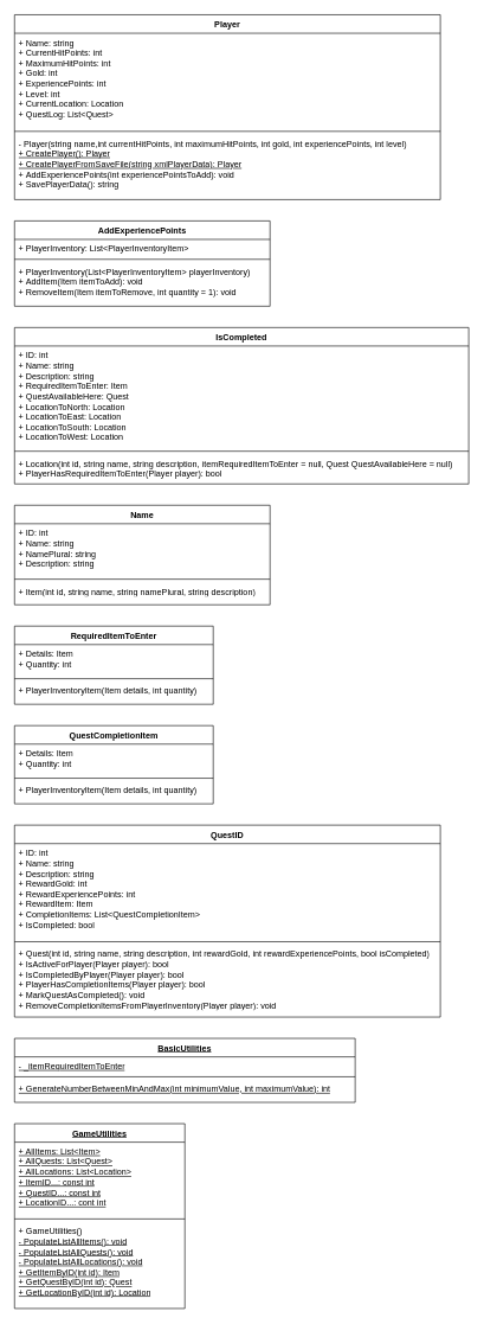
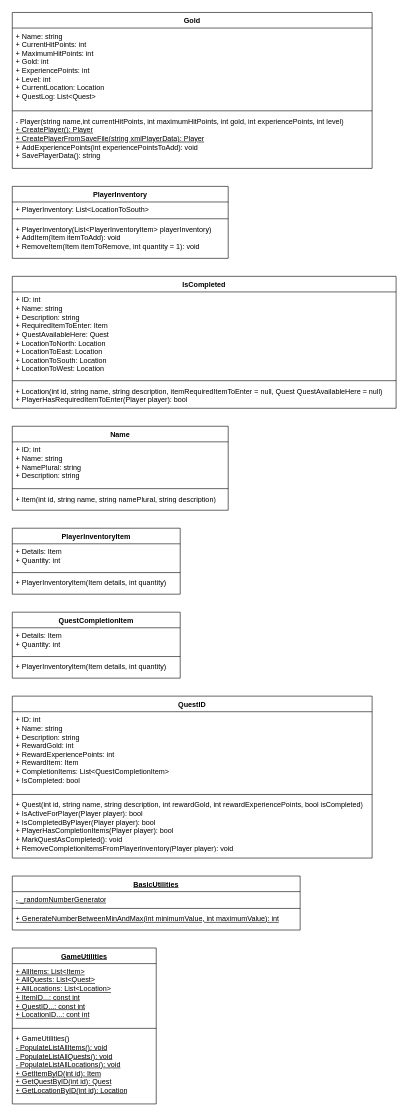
  <mxCell id="0" />
  <mxCell id="1" parent="0" />
- <mxCell id="2" value="Player" style="swimlane;fontStyle=1;align=center;verticalAlign=top;childLayout=stackLayout;horizontal=1;startSize=26;horizontalStack=0;resizeParent=1;resizeParentMax=0;resizeLast=0;collapsible=1;marginBottom=0;whiteSpace=wrap;html=1;" vertex="1" parent="1"><mxGeometry x="20" y="20" width="600" height="260" as="geometry" /></mxCell>
+ <mxCell id="2" value="Gold" style="swimlane;fontStyle=1;align=center;verticalAlign=top;childLayout=stackLayout;horizontal=1;startSize=26;horizontalStack=0;resizeParent=1;resizeParentMax=0;resizeLast=0;collapsible=1;marginBottom=0;whiteSpace=wrap;html=1;" vertex="1" parent="1"><mxGeometry x="20" y="20" width="600" height="260" as="geometry" /></mxCell>
  <mxCell id="3" value="+ Name: string&lt;br&gt;+ CurrentHitPoints: int&lt;br&gt;+ MaximumHitPoints: int&lt;br&gt;+ Gold: int&lt;br&gt;+ ExperiencePoints: int&lt;br&gt;+ Level: int&lt;br&gt;+ CurrentLocation: Location&lt;br&gt;+ QuestLog: List&amp;lt;Quest&amp;gt;" style="text;strokeColor=none;fillColor=none;align=left;verticalAlign=top;spacingLeft=4;spacingRight=4;overflow=hidden;rotatable=0;points=[[0,0.5],[1,0.5]];portConstraint=eastwest;whiteSpace=wrap;html=1;" vertex="1" parent="2"><mxGeometry y="26" width="600" height="134" as="geometry" /></mxCell>
  <mxCell id="4" value="" style="line;strokeWidth=1;fillColor=none;align=left;verticalAlign=middle;spacingTop=-1;spacingLeft=3;spacingRight=3;rotatable=0;labelPosition=right;points=[];portConstraint=eastwest;strokeColor=inherit;" vertex="1" parent="2"><mxGeometry y="160" width="600" height="8" as="geometry" /></mxCell>
  <mxCell id="5" value="- Player(string name,int currentHitPoints, int maximumHitPoints, int gold, int experiencePoints, int level)&lt;br&gt;&lt;u&gt;+ CreatePlayer(): Player&lt;/u&gt;&lt;br&gt;&lt;u&gt;+ CreatePlayerFromSaveFile(string xmlPlayerData): Player&lt;/u&gt;&lt;br&gt;+&amp;nbsp;AddExperiencePoints(int experiencePointsToAdd): void&lt;br&gt;+ SavePlayerData(): string" style="text;strokeColor=none;fillColor=none;align=left;verticalAlign=top;spacingLeft=4;spacingRight=4;overflow=hidden;rotatable=0;points=[[0,0.5],[1,0.5]];portConstraint=eastwest;whiteSpace=wrap;html=1;" vertex="1" parent="2"><mxGeometry y="168" width="600" height="92" as="geometry" /></mxCell>
- <mxCell id="6" value="AddExperiencePoints" style="swimlane;fontStyle=1;align=center;verticalAlign=top;childLayout=stackLayout;horizontal=1;startSize=26;horizontalStack=0;resizeParent=1;resizeParentMax=0;resizeLast=0;collapsible=1;marginBottom=0;whiteSpace=wrap;html=1;" vertex="1" parent="1"><mxGeometry x="20" y="310" width="360" height="120" as="geometry" /></mxCell>
- <mxCell id="7" value="+ PlayerInventory: List&amp;lt;PlayerInventoryItem&amp;gt;" style="text;strokeColor=none;fillColor=none;align=left;verticalAlign=top;spacingLeft=4;spacingRight=4;overflow=hidden;rotatable=0;points=[[0,0.5],[1,0.5]];portConstraint=eastwest;whiteSpace=wrap;html=1;" vertex="1" parent="6"><mxGeometry y="26" width="360" height="24" as="geometry" /></mxCell>
+ <mxCell id="6" value="PlayerInventory" style="swimlane;fontStyle=1;align=center;verticalAlign=top;childLayout=stackLayout;horizontal=1;startSize=26;horizontalStack=0;resizeParent=1;resizeParentMax=0;resizeLast=0;collapsible=1;marginBottom=0;whiteSpace=wrap;html=1;" vertex="1" parent="1"><mxGeometry x="20" y="310" width="360" height="120" as="geometry" /></mxCell>
+ <mxCell id="7" value="+ PlayerInventory: List&amp;lt;LocationToSouth&amp;gt;" style="text;strokeColor=none;fillColor=none;align=left;verticalAlign=top;spacingLeft=4;spacingRight=4;overflow=hidden;rotatable=0;points=[[0,0.5],[1,0.5]];portConstraint=eastwest;whiteSpace=wrap;html=1;" vertex="1" parent="6"><mxGeometry y="26" width="360" height="24" as="geometry" /></mxCell>
  <mxCell id="8" value="" style="line;strokeWidth=1;fillColor=none;align=left;verticalAlign=middle;spacingTop=-1;spacingLeft=3;spacingRight=3;rotatable=0;labelPosition=right;points=[];portConstraint=eastwest;strokeColor=inherit;" vertex="1" parent="6"><mxGeometry y="50" width="360" height="8" as="geometry" /></mxCell>
  <mxCell id="9" value="+&amp;nbsp;PlayerInventory(List&amp;lt;PlayerInventoryItem&amp;gt; playerInventory)&lt;br&gt;+&amp;nbsp;AddItem(Item itemToAdd): void&lt;br&gt;+&amp;nbsp;RemoveItem(Item itemToRemove, int quantity = 1): void" style="text;strokeColor=none;fillColor=none;align=left;verticalAlign=top;spacingLeft=4;spacingRight=4;overflow=hidden;rotatable=0;points=[[0,0.5],[1,0.5]];portConstraint=eastwest;whiteSpace=wrap;html=1;" vertex="1" parent="6"><mxGeometry y="58" width="360" height="62" as="geometry" /></mxCell>
  <mxCell id="10" value="IsCompleted" style="swimlane;fontStyle=1;align=center;verticalAlign=top;childLayout=stackLayout;horizontal=1;startSize=26;horizontalStack=0;resizeParent=1;resizeParentMax=0;resizeLast=0;collapsible=1;marginBottom=0;whiteSpace=wrap;html=1;" vertex="1" parent="1"><mxGeometry x="20" y="460" width="640" height="220" as="geometry" /></mxCell>
  <mxCell id="11" value="+ ID: int&lt;br&gt;+ Name: string&lt;br&gt;+ Description: string&lt;br&gt;+&amp;nbsp;RequiredItemToEnter: Item&lt;br&gt;+&amp;nbsp;QuestAvailableHere: Quest&lt;br&gt;+&amp;nbsp;LocationToNorth: Location&lt;br&gt;+&amp;nbsp;LocationToEast: Location&lt;br&gt;+&amp;nbsp;LocationToSouth: Location&lt;br&gt;+&amp;nbsp;LocationToWest: Location" style="text;strokeColor=none;fillColor=none;align=left;verticalAlign=top;spacingLeft=4;spacingRight=4;overflow=hidden;rotatable=0;points=[[0,0.5],[1,0.5]];portConstraint=eastwest;whiteSpace=wrap;html=1;" vertex="1" parent="10"><mxGeometry y="26" width="640" height="144" as="geometry" /></mxCell>
  <mxCell id="12" value="" style="line;strokeWidth=1;fillColor=none;align=left;verticalAlign=middle;spacingTop=-1;spacingLeft=3;spacingRight=3;rotatable=0;labelPosition=right;points=[];portConstraint=eastwest;strokeColor=inherit;" vertex="1" parent="10"><mxGeometry y="170" width="640" height="8" as="geometry" /></mxCell>
  <mxCell id="13" value="+ Location(int id, string name, string description, itemRequiredItemToEnter = null, Quest QuestAvailableHere = null)&lt;br&gt;+ PlayerHasRequiredItemToEnter(Player player): bool" style="text;strokeColor=none;fillColor=none;align=left;verticalAlign=top;spacingLeft=4;spacingRight=4;overflow=hidden;rotatable=0;points=[[0,0.5],[1,0.5]];portConstraint=eastwest;whiteSpace=wrap;html=1;" vertex="1" parent="10"><mxGeometry y="178" width="640" height="42" as="geometry" /></mxCell>
  <mxCell id="14" value="QuestID" style="swimlane;fontStyle=1;align=center;verticalAlign=top;childLayout=stackLayout;horizontal=1;startSize=26;horizontalStack=0;resizeParent=1;resizeParentMax=0;resizeLast=0;collapsible=1;marginBottom=0;whiteSpace=wrap;html=1;" vertex="1" parent="1"><mxGeometry x="20" y="1160" width="600" height="270" as="geometry" /></mxCell>
  <mxCell id="15" value="+ ID: int&lt;br&gt;+ Name: string&lt;br&gt;+ Description: string&lt;br&gt;+ RewardGold: int&lt;br&gt;+ RewardExperiencePoints: int&lt;br&gt;+ RewardItem: Item&lt;br&gt;+ CompletionItems: List&amp;lt;QuestCompletionItem&amp;gt;&lt;br&gt;+ IsCompleted: bool" style="text;strokeColor=none;fillColor=none;align=left;verticalAlign=top;spacingLeft=4;spacingRight=4;overflow=hidden;rotatable=0;points=[[0,0.5],[1,0.5]];portConstraint=eastwest;whiteSpace=wrap;html=1;" vertex="1" parent="14"><mxGeometry y="26" width="600" height="134" as="geometry" /></mxCell>
  <mxCell id="16" value="" style="line;strokeWidth=1;fillColor=none;align=left;verticalAlign=middle;spacingTop=-1;spacingLeft=3;spacingRight=3;rotatable=0;labelPosition=right;points=[];portConstraint=eastwest;strokeColor=inherit;" vertex="1" parent="14"><mxGeometry y="160" width="600" height="8" as="geometry" /></mxCell>
  <mxCell id="17" value="+ Quest(int id, string name, string description, int rewardGold, int rewardExperiencePoints, bool isCompleted)&lt;br&gt;+ IsActiveForPlayer(Player player): bool&lt;br&gt;+ IsCompletedByPlayer(Player player): bool&lt;br&gt;+&amp;nbsp;PlayerHasCompletionItems(Player player): bool&lt;br&gt;+&amp;nbsp;MarkQuestAsCompleted(): void&lt;br&gt;+&amp;nbsp;RemoveCompletionItemsFromPlayerInventory(Player player): void" style="text;strokeColor=none;fillColor=none;align=left;verticalAlign=top;spacingLeft=4;spacingRight=4;overflow=hidden;rotatable=0;points=[[0,0.5],[1,0.5]];portConstraint=eastwest;whiteSpace=wrap;html=1;" vertex="1" parent="14"><mxGeometry y="168" width="600" height="102" as="geometry" /></mxCell>
  <mxCell id="18" value="&lt;u&gt;BasicUtilities&lt;/u&gt;" style="swimlane;fontStyle=1;align=center;verticalAlign=top;childLayout=stackLayout;horizontal=1;startSize=26;horizontalStack=0;resizeParent=1;resizeParentMax=0;resizeLast=0;collapsible=1;marginBottom=0;whiteSpace=wrap;html=1;" vertex="1" parent="1"><mxGeometry x="20" y="1460" width="480" height="90" as="geometry" /></mxCell>
- <mxCell id="19" value="&lt;u&gt;- _itemRequiredItemToEnter&lt;/u&gt;" style="text;strokeColor=none;fillColor=none;align=left;verticalAlign=top;spacingLeft=4;spacingRight=4;overflow=hidden;rotatable=0;points=[[0,0.5],[1,0.5]];portConstraint=eastwest;whiteSpace=wrap;html=1;" vertex="1" parent="18"><mxGeometry y="26" width="480" height="24" as="geometry" /></mxCell>
+ <mxCell id="19" value="&lt;u&gt;- _randomNumberGenerator&lt;/u&gt;" style="text;strokeColor=none;fillColor=none;align=left;verticalAlign=top;spacingLeft=4;spacingRight=4;overflow=hidden;rotatable=0;points=[[0,0.5],[1,0.5]];portConstraint=eastwest;whiteSpace=wrap;html=1;" vertex="1" parent="18"><mxGeometry y="26" width="480" height="24" as="geometry" /></mxCell>
  <mxCell id="20" value="" style="line;strokeWidth=1;fillColor=none;align=left;verticalAlign=middle;spacingTop=-1;spacingLeft=3;spacingRight=3;rotatable=0;labelPosition=right;points=[];portConstraint=eastwest;strokeColor=inherit;" vertex="1" parent="18"><mxGeometry y="50" width="480" height="8" as="geometry" /></mxCell>
  <mxCell id="21" value="&lt;u&gt;+ GenerateNumberBetweenMinAndMax(int minimumValue, int maximumValue): int&lt;/u&gt;" style="text;strokeColor=none;fillColor=none;align=left;verticalAlign=top;spacingLeft=4;spacingRight=4;overflow=hidden;rotatable=0;points=[[0,0.5],[1,0.5]];portConstraint=eastwest;whiteSpace=wrap;html=1;" vertex="1" parent="18"><mxGeometry y="58" width="480" height="32" as="geometry" /></mxCell>
  <mxCell id="22" value="&lt;u&gt;GameUtilities&lt;/u&gt;" style="swimlane;fontStyle=1;align=center;verticalAlign=top;childLayout=stackLayout;horizontal=1;startSize=26;horizontalStack=0;resizeParent=1;resizeParentMax=0;resizeLast=0;collapsible=1;marginBottom=0;whiteSpace=wrap;html=1;" vertex="1" parent="1"><mxGeometry x="20" y="1580" width="240" height="260" as="geometry" /></mxCell>
  <mxCell id="23" value="&lt;u&gt;+ AllItems: List&amp;lt;Item&amp;gt;&lt;br&gt;+ AllQuests: List&amp;lt;Quest&amp;gt;&lt;br&gt;+ AllLocations: List&amp;lt;Location&amp;gt;&lt;br&gt;+ ItemID...: const int&lt;br&gt;+ QuestID...: const int&lt;br&gt;+ LocationID...: cont int&lt;/u&gt;" style="text;strokeColor=none;fillColor=none;align=left;verticalAlign=top;spacingLeft=4;spacingRight=4;overflow=hidden;rotatable=0;points=[[0,0.5],[1,0.5]];portConstraint=eastwest;whiteSpace=wrap;html=1;" vertex="1" parent="22"><mxGeometry y="26" width="240" height="104" as="geometry" /></mxCell>
  <mxCell id="24" value="" style="line;strokeWidth=1;fillColor=none;align=left;verticalAlign=middle;spacingTop=-1;spacingLeft=3;spacingRight=3;rotatable=0;labelPosition=right;points=[];portConstraint=eastwest;strokeColor=inherit;" vertex="1" parent="22"><mxGeometry y="130" width="240" height="8" as="geometry" /></mxCell>
  <mxCell id="25" value="+&amp;nbsp;&lt;span style=&quot;border-color: var(--border-color); text-align: center;&quot;&gt;GameUtilities()&lt;/span&gt;&lt;br&gt;&lt;u&gt;- PopulateListAllItems(): void&lt;/u&gt;&lt;br&gt;&lt;u&gt;- PopulateListAllQuests(): void&lt;/u&gt;&lt;br&gt;&lt;u&gt;- PopulateListAllLocations(): void&lt;/u&gt;&lt;br&gt;&lt;u&gt;+&amp;nbsp;GetItemByID(int id): Item&lt;/u&gt;&lt;br&gt;&lt;u&gt;+&amp;nbsp;GetQuestByID(int id): Quest&lt;/u&gt;&lt;br&gt;&lt;u&gt;+&amp;nbsp;GetLocationByID(int id): Location&lt;/u&gt;" style="text;strokeColor=none;fillColor=none;align=left;verticalAlign=top;spacingLeft=4;spacingRight=4;overflow=hidden;rotatable=0;points=[[0,0.5],[1,0.5]];portConstraint=eastwest;whiteSpace=wrap;html=1;" vertex="1" parent="22"><mxGeometry y="138" width="240" height="122" as="geometry" /></mxCell>
- <mxCell id="26" value="RequiredItemToEnter" style="swimlane;fontStyle=1;align=center;verticalAlign=top;childLayout=stackLayout;horizontal=1;startSize=26;horizontalStack=0;resizeParent=1;resizeParentMax=0;resizeLast=0;collapsible=1;marginBottom=0;whiteSpace=wrap;html=1;" vertex="1" parent="1"><mxGeometry x="20" y="880" width="280" height="110" as="geometry" /></mxCell>
+ <mxCell id="26" value="PlayerInventoryItem" style="swimlane;fontStyle=1;align=center;verticalAlign=top;childLayout=stackLayout;horizontal=1;startSize=26;horizontalStack=0;resizeParent=1;resizeParentMax=0;resizeLast=0;collapsible=1;marginBottom=0;whiteSpace=wrap;html=1;" vertex="1" parent="1"><mxGeometry x="20" y="880" width="280" height="110" as="geometry" /></mxCell>
  <mxCell id="27" value="+ Details: Item&lt;br style=&quot;border-color: var(--border-color);&quot;&gt;+ Quantity: int" style="text;strokeColor=none;fillColor=none;align=left;verticalAlign=top;spacingLeft=4;spacingRight=4;overflow=hidden;rotatable=0;points=[[0,0.5],[1,0.5]];portConstraint=eastwest;whiteSpace=wrap;html=1;" vertex="1" parent="26"><mxGeometry y="26" width="280" height="44" as="geometry" /></mxCell>
  <mxCell id="28" value="" style="line;strokeWidth=1;fillColor=none;align=left;verticalAlign=middle;spacingTop=-1;spacingLeft=3;spacingRight=3;rotatable=0;labelPosition=right;points=[];portConstraint=eastwest;strokeColor=inherit;" vertex="1" parent="26"><mxGeometry y="70" width="280" height="8" as="geometry" /></mxCell>
  <mxCell id="29" value="+&amp;nbsp;PlayerInventoryItem(Item details, int quantity)" style="text;strokeColor=none;fillColor=none;align=left;verticalAlign=top;spacingLeft=4;spacingRight=4;overflow=hidden;rotatable=0;points=[[0,0.5],[1,0.5]];portConstraint=eastwest;whiteSpace=wrap;html=1;" vertex="1" parent="26"><mxGeometry y="78" width="280" height="32" as="geometry" /></mxCell>
  <mxCell id="30" value="QuestCompletionItem" style="swimlane;fontStyle=1;align=center;verticalAlign=top;childLayout=stackLayout;horizontal=1;startSize=26;horizontalStack=0;resizeParent=1;resizeParentMax=0;resizeLast=0;collapsible=1;marginBottom=0;whiteSpace=wrap;html=1;" vertex="1" parent="1"><mxGeometry x="20" y="1020" width="280" height="110" as="geometry" /></mxCell>
  <mxCell id="31" value="+ Details: Item&lt;br style=&quot;border-color: var(--border-color);&quot;&gt;+ Quantity: int" style="text;strokeColor=none;fillColor=none;align=left;verticalAlign=top;spacingLeft=4;spacingRight=4;overflow=hidden;rotatable=0;points=[[0,0.5],[1,0.5]];portConstraint=eastwest;whiteSpace=wrap;html=1;" vertex="1" parent="30"><mxGeometry y="26" width="280" height="44" as="geometry" /></mxCell>
  <mxCell id="32" value="" style="line;strokeWidth=1;fillColor=none;align=left;verticalAlign=middle;spacingTop=-1;spacingLeft=3;spacingRight=3;rotatable=0;labelPosition=right;points=[];portConstraint=eastwest;strokeColor=inherit;" vertex="1" parent="30"><mxGeometry y="70" width="280" height="8" as="geometry" /></mxCell>
  <mxCell id="33" value="+&amp;nbsp;PlayerInventoryItem(Item details, int quantity)" style="text;strokeColor=none;fillColor=none;align=left;verticalAlign=top;spacingLeft=4;spacingRight=4;overflow=hidden;rotatable=0;points=[[0,0.5],[1,0.5]];portConstraint=eastwest;whiteSpace=wrap;html=1;" vertex="1" parent="30"><mxGeometry y="78" width="280" height="32" as="geometry" /></mxCell>
  <mxCell id="34" value="Name" style="swimlane;fontStyle=1;align=center;verticalAlign=top;childLayout=stackLayout;horizontal=1;startSize=26;horizontalStack=0;resizeParent=1;resizeParentMax=0;resizeLast=0;collapsible=1;marginBottom=0;whiteSpace=wrap;html=1;" vertex="1" parent="1"><mxGeometry x="20" y="710" width="360" height="140" as="geometry" /></mxCell>
  <mxCell id="35" value="+ ID: int&lt;br style=&quot;border-color: var(--border-color);&quot;&gt;+ Name: string&lt;br style=&quot;border-color: var(--border-color);&quot;&gt;+ NamePlural: string&lt;br style=&quot;border-color: var(--border-color);&quot;&gt;+ Description: string" style="text;strokeColor=none;fillColor=none;align=left;verticalAlign=top;spacingLeft=4;spacingRight=4;overflow=hidden;rotatable=0;points=[[0,0.5],[1,0.5]];portConstraint=eastwest;whiteSpace=wrap;html=1;" vertex="1" parent="34"><mxGeometry y="26" width="360" height="74" as="geometry" /></mxCell>
  <mxCell id="36" value="" style="line;strokeWidth=1;fillColor=none;align=left;verticalAlign=middle;spacingTop=-1;spacingLeft=3;spacingRight=3;rotatable=0;labelPosition=right;points=[];portConstraint=eastwest;strokeColor=inherit;" vertex="1" parent="34"><mxGeometry y="100" width="360" height="8" as="geometry" /></mxCell>
  <mxCell id="37" value="+&amp;nbsp;Item(int id, string name, string namePlural, string description)" style="text;strokeColor=none;fillColor=none;align=left;verticalAlign=top;spacingLeft=4;spacingRight=4;overflow=hidden;rotatable=0;points=[[0,0.5],[1,0.5]];portConstraint=eastwest;whiteSpace=wrap;html=1;" vertex="1" parent="34"><mxGeometry y="108" width="360" height="32" as="geometry" /></mxCell>
